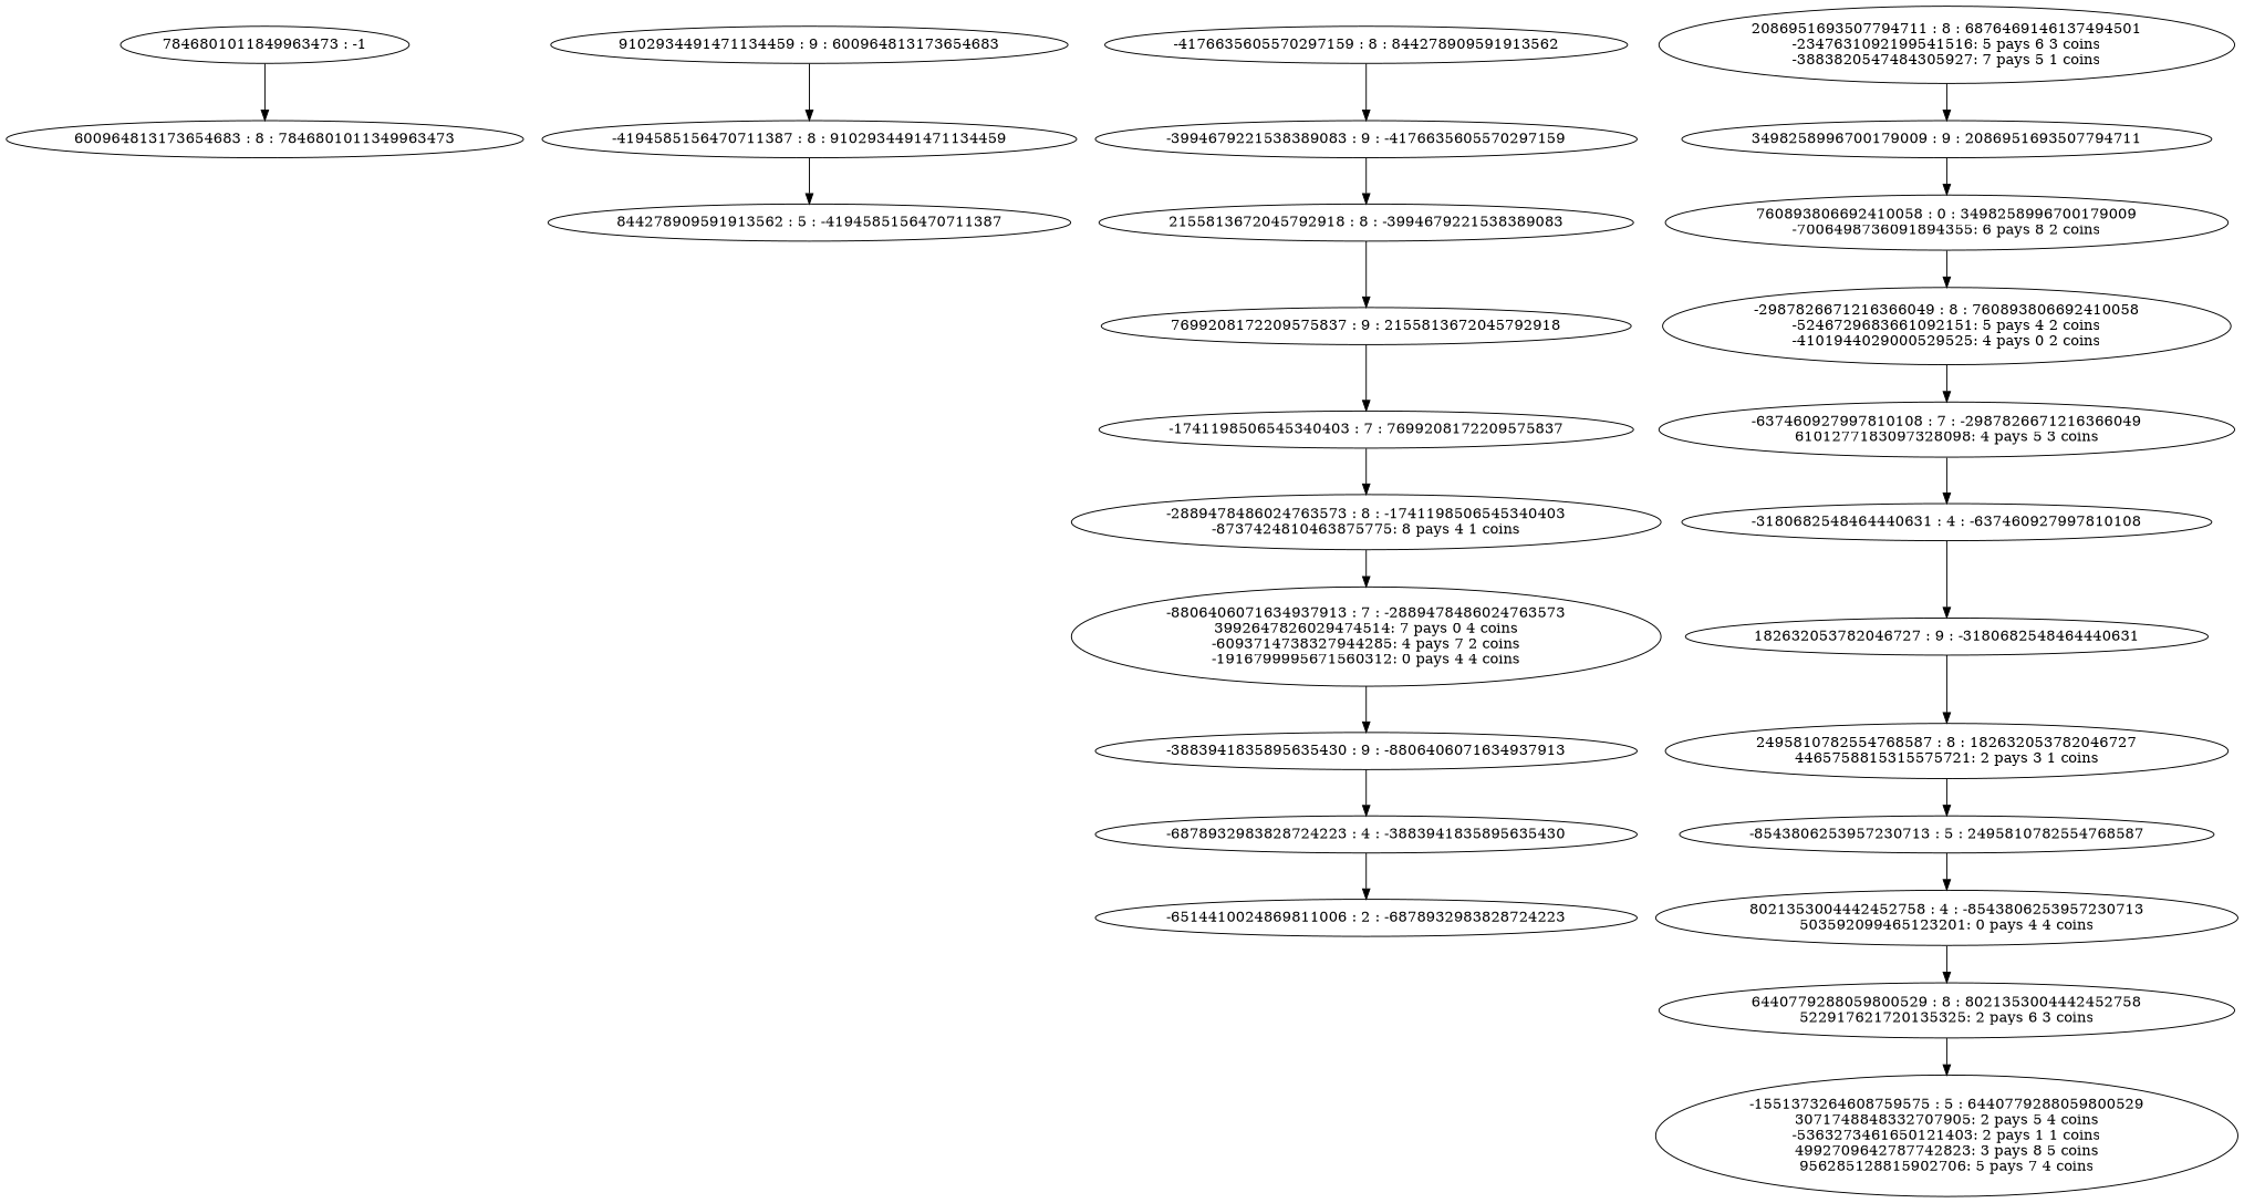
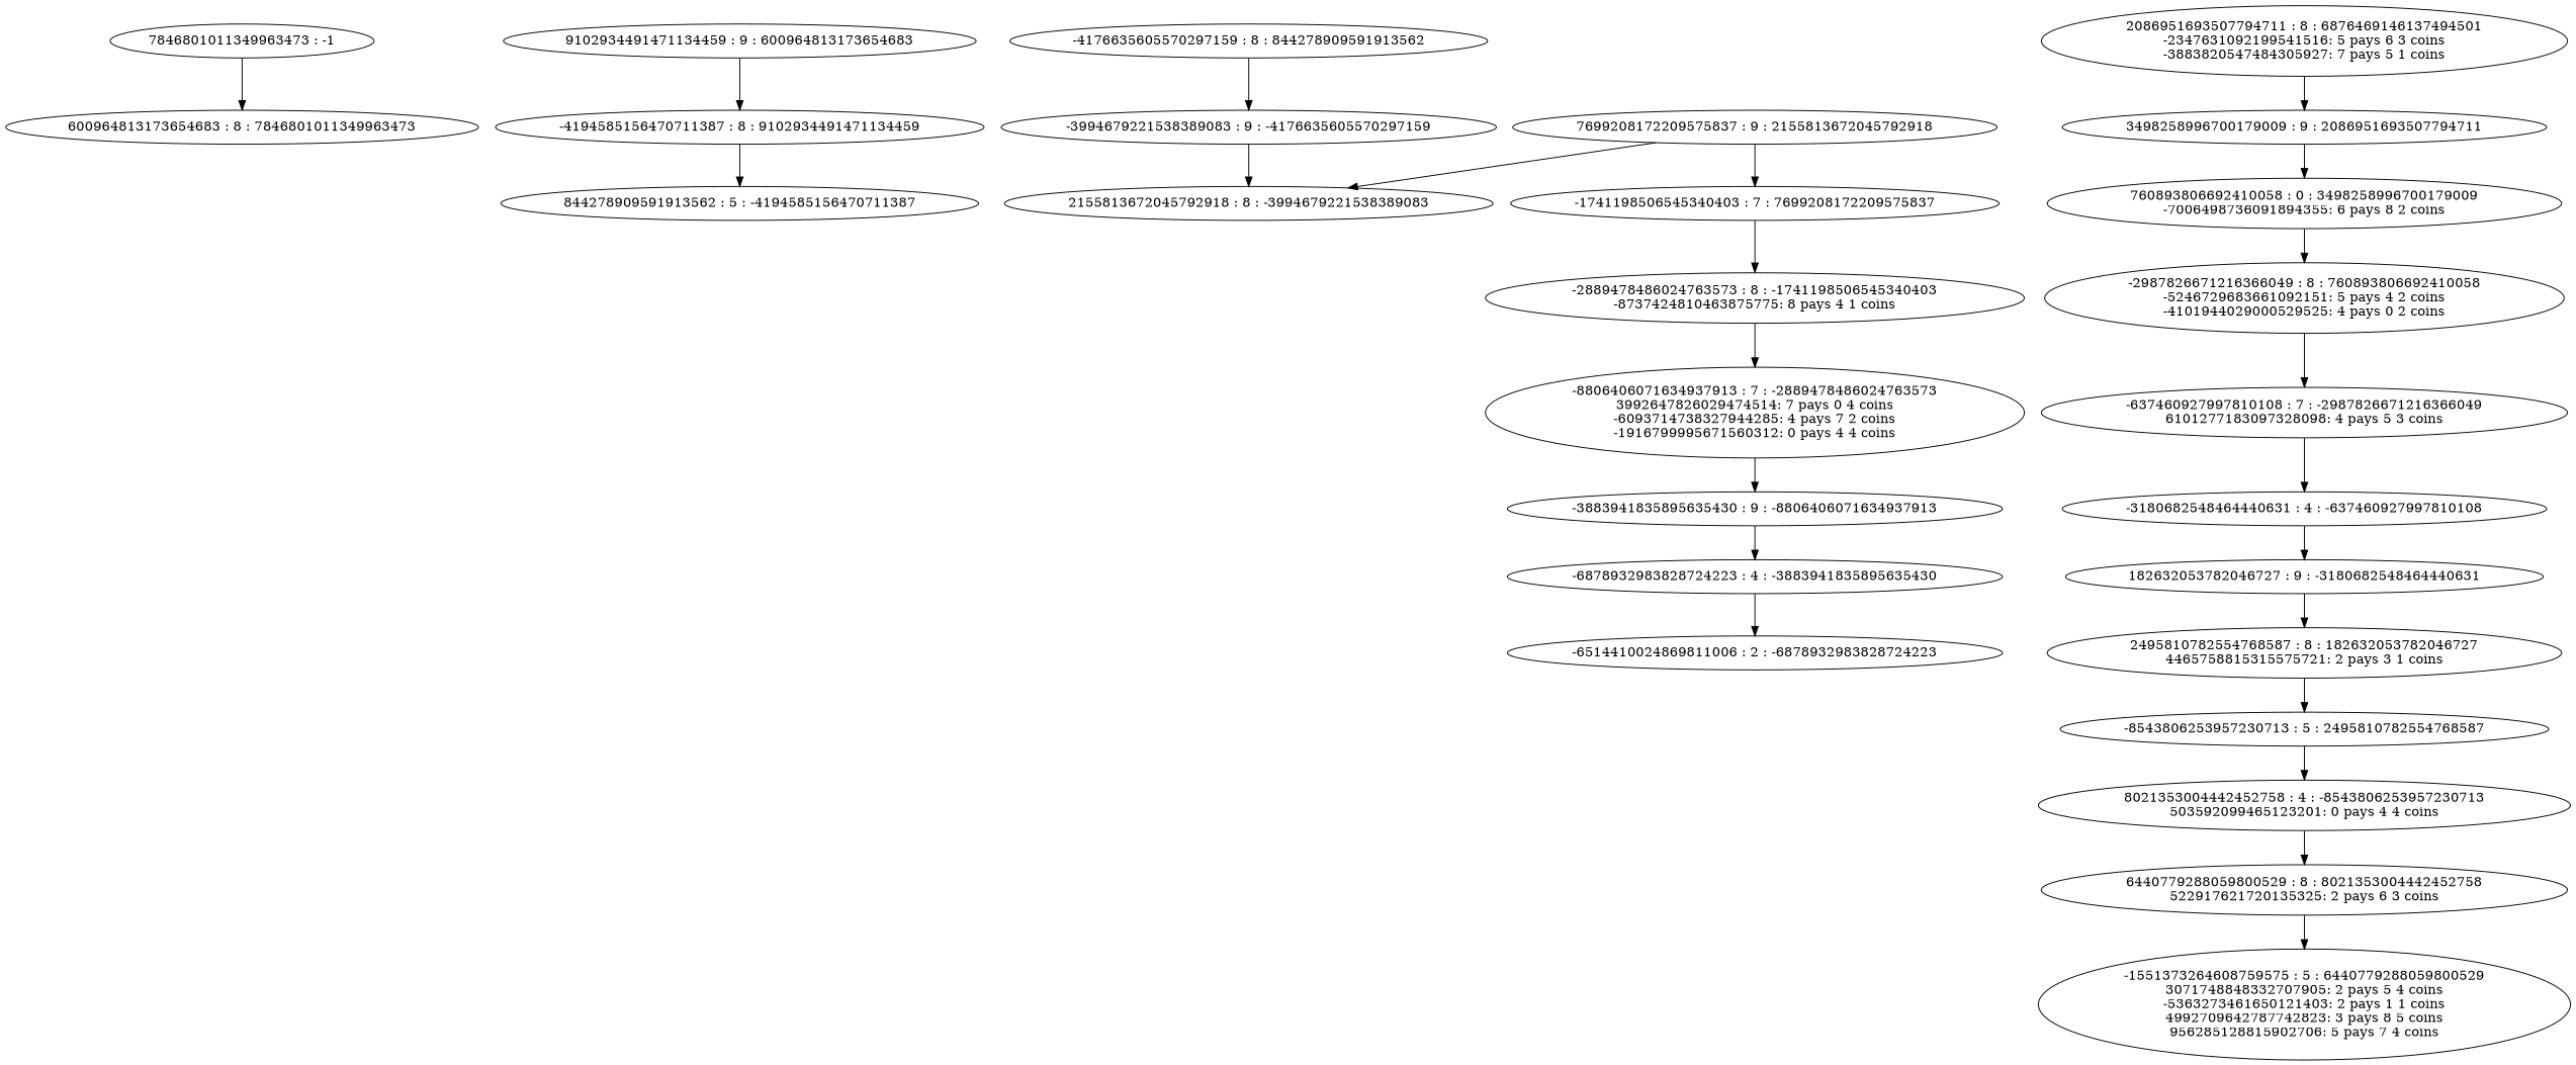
  digraph {
-   n1 [label="7846801011849963473 : -1"]
+   n1 [label="7846801011349963473 : -1"]
    n2 [label="600964813173654683 : 8 : 7846801011349963473\n"]
    n3 [label="9102934491471134459 : 9 : 600964813173654683\n"]
    n4 [label="-4194585156470711387 : 8 : 9102934491471134459\n"]
    n5 [label="844278909591913562 : 5 : -4194585156470711387\n"]
    n6 [label="-4176635605570297159 : 8 : 844278909591913562\n"]
    n7 [label="-3994679221538389083 : 9 : -4176635605570297159\n"]
    n8 [label="2155813672045792918 : 8 : -3994679221538389083\n"]
    n9 [label="7699208172209575837 : 9 : 2155813672045792918\n"]
    n10 [label="-1741198506545340403 : 7 : 7699208172209575837\n"]
    n11 [label="-2889478486024763573 : 8 : -1741198506545340403\n-8737424810463875775: 8 pays 4 1 coins\n"]
    n12 [label="-8806406071634937913 : 7 : -2889478486024763573\n3992647826029474514: 7 pays 0 4 coins\n-6093714738327944285: 4 pays 7 2 coins\n-1916799995671560312: 0 pays 4 4 coins\n"]
    n13 [label="-3883941835895635430 : 9 : -8806406071634937913\n"]
    n14 [label="-6878932983828724223 : 4 : -3883941835895635430\n"]
    n15 [label="-6514410024869811006 : 2 : -6878932983828724223\n"]
    n16 [label="2086951693507794711 : 8 : 6876469146137494501\n-2347631092199541516: 5 pays 6 3 coins\n-3883820547484305927: 7 pays 5 1 coins\n"]
    n17 [label="3498258996700179009 : 9 : 2086951693507794711\n"]
    n18 [label="760893806692410058 : 0 : 3498258996700179009\n-7006498736091894355: 6 pays 8 2 coins\n"]
    n19 [label="-2987826671216366049 : 8 : 760893806692410058\n-5246729683661092151: 5 pays 4 2 coins\n-4101944029000529525: 4 pays 0 2 coins\n"]
    n20 [label="-637460927997810108 : 7 : -2987826671216366049\n6101277183097328098: 4 pays 5 3 coins\n"]
    n21 [label="-3180682548464440631 : 4 : -637460927997810108\n"]
    n22 [label="182632053782046727 : 9 : -3180682548464440631\n"]
    n23 [label="2495810782554768587 : 8 : 182632053782046727\n4465758815315575721: 2 pays 3 1 coins\n"]
    n24 [label="-8543806253957230713 : 5 : 2495810782554768587\n"]
    n25 [label="8021353004442452758 : 4 : -8543806253957230713\n503592099465123201: 0 pays 4 4 coins\n"]
    n26 [label="6440779288059800529 : 8 : 8021353004442452758\n522917621720135325: 2 pays 6 3 coins\n"]
    n27 [label="-1551373264608759575 : 5 : 6440779288059800529\n3071748848332707905: 2 pays 5 4 coins\n-5363273461650121403: 2 pays 1 1 coins\n4992709642787742823: 3 pays 8 5 coins\n956285128815902706: 5 pays 7 4 coins\n"]
    n1 -> n2
    n3 -> n4
    n4 -> n5
    n6 -> n7
    n7 -> n8
-   n8 -> n9
+   n9 -> n8
    n9 -> n10
    n10 -> n11
    n11 -> n12
    n12 -> n13
    n13 -> n14
    n14 -> n15
    n16 -> n17
    n17 -> n18
    n18 -> n19
    n19 -> n20
    n20 -> n21
    n21 -> n22
    n22 -> n23
    n23 -> n24
    n24 -> n25
    n25 -> n26
    n26 -> n27
  }
